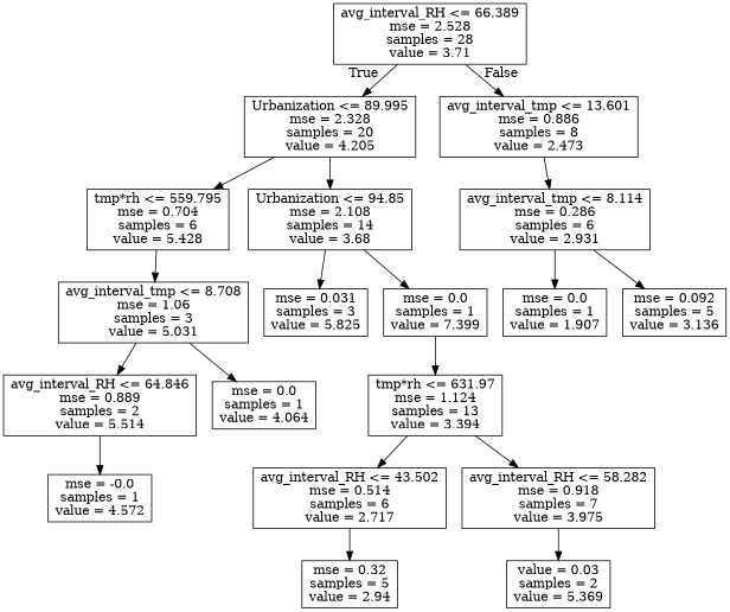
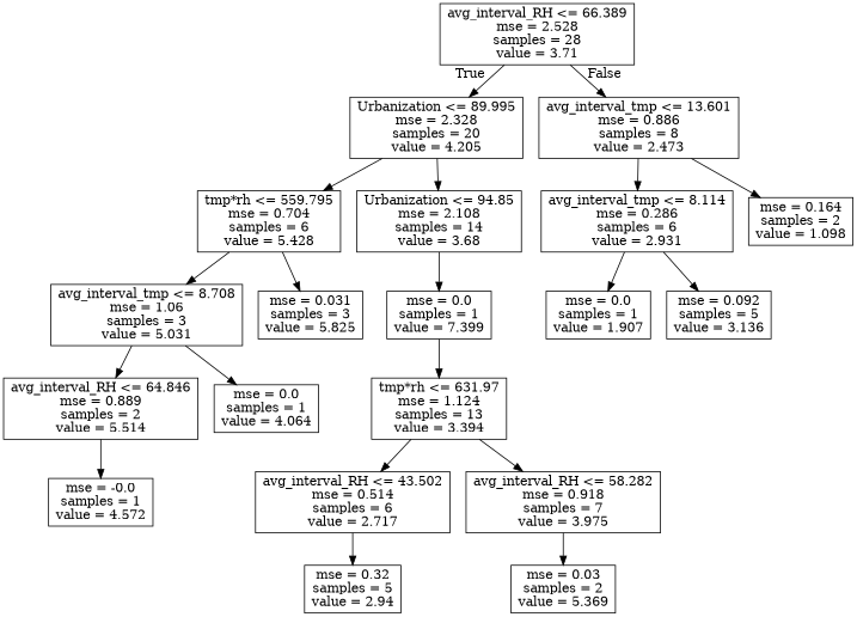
  digraph {
    fontname="DejaVu Serif"
    node [fontname="DejaVu Serif" shape=box]
    edge [fontname="DejaVu Serif"]
    n1 [label="avg_interval_RH <= 66.389\nmse = 2.528\nsamples = 28\nvalue = 3.71"]
    n2 [label="Urbanization <= 89.995\nmse = 2.328\nsamples = 20\nvalue = 4.205"]
    n3 [label="avg_interval_tmp <= 13.601\nmse = 0.886\nsamples = 8\nvalue = 2.473"]
    n4 [label="tmp*rh <= 559.795\nmse = 0.704\nsamples = 6\nvalue = 5.428"]
    n5 [label="Urbanization <= 94.85\nmse = 2.108\nsamples = 14\nvalue = 3.68"]
    n6 [label="avg_interval_tmp <= 8.114\nmse = 0.286\nsamples = 6\nvalue = 2.931"]
+   n7 [label="mse = 0.164\nsamples = 2\nvalue = 1.098"]
    n8 [label="avg_interval_tmp <= 8.708\nmse = 1.06\nsamples = 3\nvalue = 5.031"]
    n9 [label="mse = 0.031\nsamples = 3\nvalue = 5.825"]
    n10 [label="mse = 0.0\nsamples = 1\nvalue = 7.399"]
    n11 [label="avg_interval_RH <= 64.846\nmse = 0.889\nsamples = 2\nvalue = 5.514"]
    n12 [label="mse = 0.0\nsamples = 1\nvalue = 4.064"]
    n13 [label="mse = -0.0\nsamples = 1\nvalue = 4.572"]
    n14 [label="tmp*rh <= 631.97\nmse = 1.124\nsamples = 13\nvalue = 3.394"]
    n15 [label="avg_interval_RH <= 43.502\nmse = 0.514\nsamples = 6\nvalue = 2.717"]
    n16 [label="avg_interval_RH <= 58.282\nmse = 0.918\nsamples = 7\nvalue = 3.975"]
    n17 [label="mse = 0.32\nsamples = 5\nvalue = 2.94"]
-   n18 [label="value = 0.03\nsamples = 2\nvalue = 5.369"]
+   n18 [label="mse = 0.03\nsamples = 2\nvalue = 5.369"]
    n19 [label="mse = 0.0\nsamples = 1\nvalue = 1.907"]
    n20 [label="mse = 0.092\nsamples = 5\nvalue = 3.136"]
    n1 -> n2 [headlabel=True labelangle=45 labeldistance=2.5]
    n1 -> n3 [headlabel=False labelangle=-45 labeldistance=2.5]
    n2 -> n4
    n2 -> n5
    n3 -> n6
+   n3 -> n7
    n4 -> n8
-   n5 -> n9
+   n4 -> n9
    n5 -> n10
    n6 -> n19
    n6 -> n20
    n8 -> n11
    n8 -> n12
    n10 -> n14
    n11 -> n13
    n14 -> n15
    n14 -> n16
    n15 -> n17
    n16 -> n18
  }
